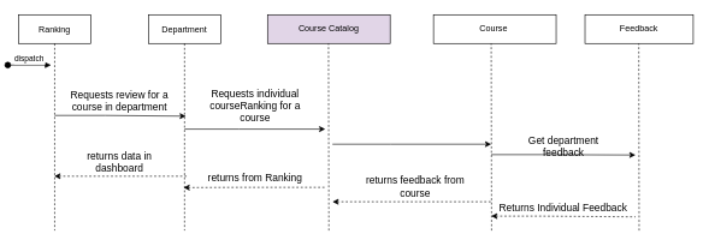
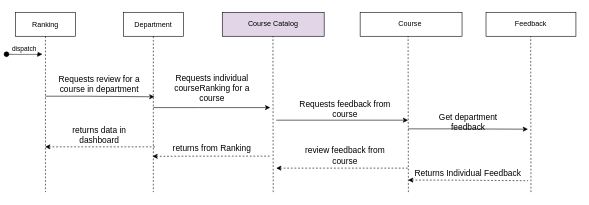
  <mxCell id="0" />
  <mxCell id="1" parent="0" />
  <mxCell id="2" value="Ranking" style="shape=umlLifeline;perimeter=lifelinePerimeter;container=1;collapsible=0;recursiveResize=0;rounded=0;shadow=0;strokeWidth=1;" parent="1" vertex="1"><mxGeometry x="20" y="20" width="100" height="300" as="geometry" /></mxCell>
  <mxCell id="3" value="dispatch" style="verticalAlign=bottom;startArrow=oval;endArrow=block;startSize=8;shadow=0;strokeWidth=1;" parent="2" edge="1"><mxGeometry relative="1" as="geometry"><mxPoint x="-15" y="70" as="sourcePoint" /><mxPoint x="45" y="70" as="targetPoint" /></mxGeometry></mxCell>
  <mxCell id="4" value="Department" style="shape=umlLifeline;perimeter=lifelinePerimeter;container=1;collapsible=0;recursiveResize=0;rounded=0;shadow=0;strokeWidth=1;" parent="1" vertex="1"><mxGeometry x="200" y="20" width="100" height="300" as="geometry" /></mxCell>
  <mxCell id="5" value="" style="endArrow=none;html=1;rounded=0;endFill=0;startArrow=classic;startFill=1;dashed=1;" parent="4" edge="1" source="2"><mxGeometry width="50" height="50" relative="1" as="geometry"><mxPoint x="-125" y="225" as="sourcePoint" /><mxPoint x="55" y="224.5" as="targetPoint" /><Array as="points"><mxPoint x="-84.5" y="224.5" /></Array></mxGeometry></mxCell>
  <mxCell id="6" value="Feedback" style="rounded=0;whiteSpace=wrap;html=1;" parent="1" vertex="1"><mxGeometry x="805" y="20" width="150" height="40" as="geometry" /></mxCell>
  <mxCell id="7" value="" style="endArrow=none;dashed=1;html=1;rounded=0;" parent="1" edge="1"><mxGeometry width="50" height="50" relative="1" as="geometry"><mxPoint x="880" y="320" as="sourcePoint" /><mxPoint x="879.5" y="60" as="targetPoint" /></mxGeometry></mxCell>
  <mxCell id="8" value="&lt;span style=&quot;font-size: 14px&quot;&gt;Requests review for a course in department&lt;/span&gt;" style="text;html=1;strokeColor=none;fillColor=none;align=center;verticalAlign=middle;whiteSpace=wrap;rounded=0;fontSize=14;" parent="1" vertex="1"><mxGeometry x="75" y="124" width="170" height="30" as="geometry" /></mxCell>
  <mxCell id="9" value="returns data in dashboard" style="text;html=1;strokeColor=none;fillColor=none;align=center;verticalAlign=middle;whiteSpace=wrap;rounded=0;fontSize=14;" parent="1" vertex="1"><mxGeometry x="110" y="210" width="100" height="30" as="geometry" /></mxCell>
  <mxCell id="10" value="" style="endArrow=classic;html=1;rounded=0;endFill=1;entryX=0.518;entryY=0.47;entryDx=0;entryDy=0;entryPerimeter=0;" parent="1" edge="1" target="4"><mxGeometry width="50" height="50" relative="1" as="geometry"><mxPoint x="70" y="160" as="sourcePoint" /><mxPoint x="245" y="160" as="targetPoint" /><Array as="points"><mxPoint x="140.5" y="160" /></Array></mxGeometry></mxCell>
  <mxCell id="11" value="&lt;span style=&quot;font-size: 14px&quot;&gt;Requests individual courseRanking for a course&lt;/span&gt;" style="text;html=1;strokeColor=none;fillColor=none;align=center;verticalAlign=middle;whiteSpace=wrap;rounded=0;fontSize=14;" parent="1" vertex="1"><mxGeometry x="263" y="132" width="170" height="30" as="geometry" /></mxCell>
  <mxCell id="12" value="&lt;span style=&quot;font-size: 14px&quot;&gt;returns from Ranking&lt;br&gt;&lt;/span&gt;" style="text;html=1;strokeColor=none;fillColor=none;align=center;verticalAlign=middle;whiteSpace=wrap;rounded=0;fontSize=14;" parent="1" vertex="1"><mxGeometry x="263" y="232" width="170" height="30" as="geometry" /></mxCell>
  <mxCell id="13" value="&lt;span style=&quot;font-size: 14px&quot;&gt;Get department feedback&lt;/span&gt;" style="text;html=1;strokeColor=none;fillColor=none;align=center;verticalAlign=middle;whiteSpace=wrap;rounded=0;fontSize=14;" parent="1" vertex="1"><mxGeometry x="697.5" y="188" width="155" height="30" as="geometry" /></mxCell>
  <mxCell id="14" value="&lt;span style=&quot;font-size: 14px&quot;&gt;Returns Individual Feedback&lt;/span&gt;" style="text;html=1;strokeColor=none;fillColor=none;align=center;verticalAlign=middle;whiteSpace=wrap;rounded=0;fontSize=14;" parent="1" vertex="1"><mxGeometry x="685" y="274" width="180" height="30" as="geometry" /></mxCell>
  <mxCell id="15" value="Course Catalog" style="rounded=0;whiteSpace=wrap;html=1;fillColor=#e1d5e7;" parent="1" vertex="1"><mxGeometry x="365" y="20" width="170" height="40" as="geometry" /></mxCell>
  <mxCell id="16" value="" style="endArrow=none;dashed=1;html=1;rounded=0;" parent="1" edge="1"><mxGeometry width="50" height="50" relative="1" as="geometry"><mxPoint x="450" y="320" as="sourcePoint" /><mxPoint x="449.5" y="60" as="targetPoint" /></mxGeometry></mxCell>
  <mxCell id="17" value="" style="endArrow=classic;html=1;rounded=0;endFill=1;" parent="1" edge="1"><mxGeometry width="50" height="50" relative="1" as="geometry"><mxPoint x="250" y="179" as="sourcePoint" /><mxPoint x="445" y="179" as="targetPoint" /><Array as="points"><mxPoint x="325.5" y="179" /></Array></mxGeometry></mxCell>
  <mxCell id="18" value="Course&amp;nbsp;" style="rounded=0;whiteSpace=wrap;html=1;" parent="1" vertex="1"><mxGeometry x="595" y="20" width="170" height="40" as="geometry" /></mxCell>
  <mxCell id="19" value="" style="endArrow=none;dashed=1;html=1;rounded=0;" parent="1" edge="1"><mxGeometry width="50" height="50" relative="1" as="geometry"><mxPoint x="675.5" y="320" as="sourcePoint" /><mxPoint x="675" y="60" as="targetPoint" /></mxGeometry></mxCell>
  <mxCell id="20" value="" style="endArrow=classic;html=1;rounded=0;endFill=1;" parent="1" edge="1"><mxGeometry width="50" height="50" relative="1" as="geometry"><mxPoint x="455" y="200" as="sourcePoint" /><mxPoint x="675" y="200" as="targetPoint" /><Array as="points"><mxPoint x="535.5" y="200" /></Array></mxGeometry></mxCell>
  <mxCell id="21" value="" style="endArrow=none;html=1;rounded=0;endFill=0;startArrow=classic;startFill=1;dashed=1;" parent="1" edge="1"><mxGeometry width="50" height="50" relative="1" as="geometry"><mxPoint x="455" y="280" as="sourcePoint" /><mxPoint x="675" y="280" as="targetPoint" /><Array as="points"><mxPoint x="535.5" y="280" /></Array></mxGeometry></mxCell>
- <mxCell id="23" value="&lt;span style=&quot;font-size: 14px&quot;&gt;returns&amp;nbsp;&lt;/span&gt;feedback from course" style="text;html=1;strokeColor=none;fillColor=none;align=center;verticalAlign=middle;whiteSpace=wrap;rounded=0;fontSize=14;" parent="1" vertex="1"><mxGeometry x="485" y="244" width="170" height="30" as="geometry" /></mxCell>
+ <mxCell id="22" value="&lt;span style=&quot;font-size: 14px&quot;&gt;Requests feedback from course&lt;/span&gt;" style="text;html=1;strokeColor=none;fillColor=none;align=center;verticalAlign=middle;whiteSpace=wrap;rounded=0;fontSize=14;" parent="1" vertex="1"><mxGeometry x="485" y="167" width="170" height="30" as="geometry" /></mxCell>
+ <mxCell id="23" value="&lt;span style=&quot;font-size: 14px&quot;&gt;review&amp;nbsp;&lt;/span&gt;feedback from course" style="text;html=1;strokeColor=none;fillColor=none;align=center;verticalAlign=middle;whiteSpace=wrap;rounded=0;fontSize=14;" parent="1" vertex="1"><mxGeometry x="485" y="244" width="170" height="30" as="geometry" /></mxCell>
  <mxCell id="24" value="" style="endArrow=classic;html=1;rounded=0;endFill=1;" parent="1" edge="1"><mxGeometry width="50" height="50" relative="1" as="geometry"><mxPoint x="675" y="214.5" as="sourcePoint" /><mxPoint x="875" y="215" as="targetPoint" /><Array as="points"><mxPoint x="745.5" y="214.5" /></Array></mxGeometry></mxCell>
  <mxCell id="25" value="" style="endArrow=none;html=1;rounded=0;endFill=0;startArrow=classic;startFill=1;dashed=1;" parent="1" edge="1"><mxGeometry width="50" height="50" relative="1" as="geometry"><mxPoint x="675" y="300" as="sourcePoint" /><mxPoint x="875" y="301" as="targetPoint" /><Array as="points"><mxPoint x="745.5" y="300" /></Array></mxGeometry></mxCell>
  <mxCell id="26" value="" style="endArrow=none;html=1;rounded=0;endFill=0;startArrow=classic;startFill=1;dashed=1;exitX=0.486;exitY=0.801;exitDx=0;exitDy=0;exitPerimeter=0;" edge="1" parent="1" source="4"><mxGeometry width="50" height="50" relative="1" as="geometry"><mxPoint x="255" y="260" as="sourcePoint" /><mxPoint x="445" y="260" as="targetPoint" /><Array as="points"><mxPoint x="325.5" y="260" /></Array></mxGeometry></mxCell>
